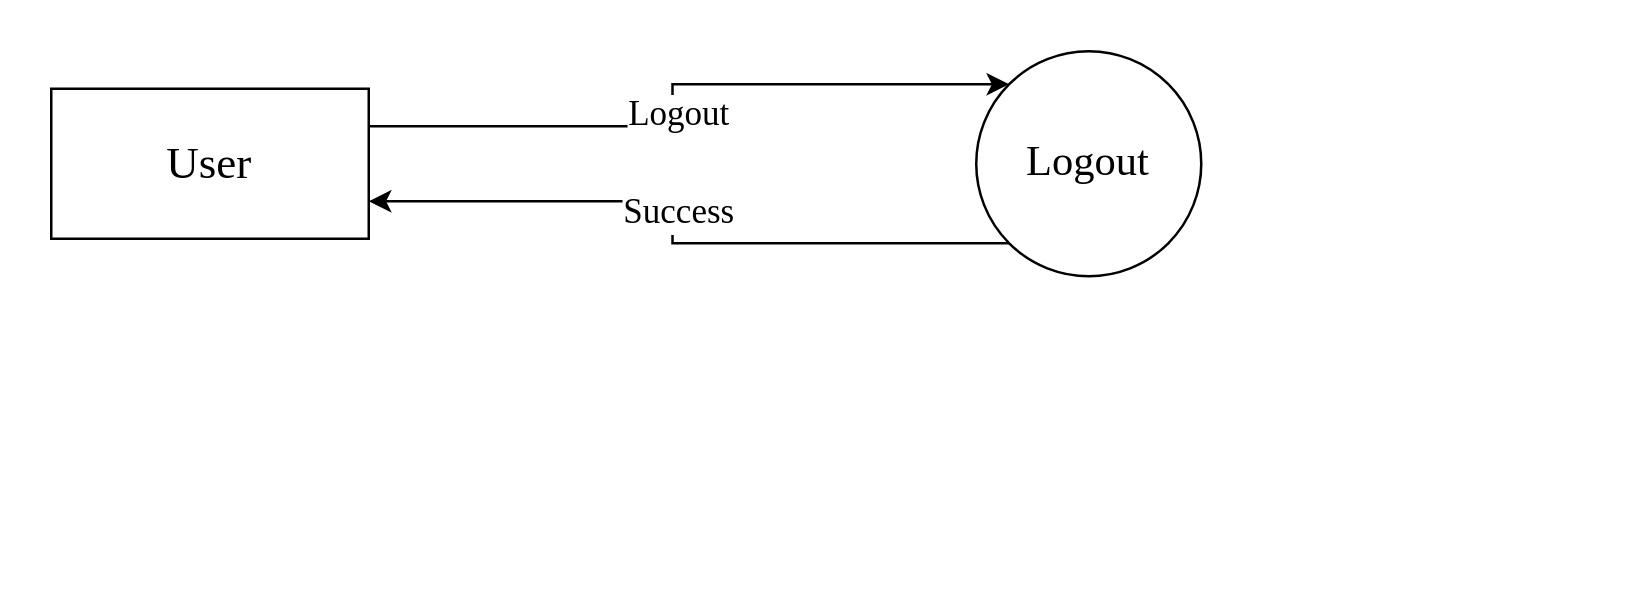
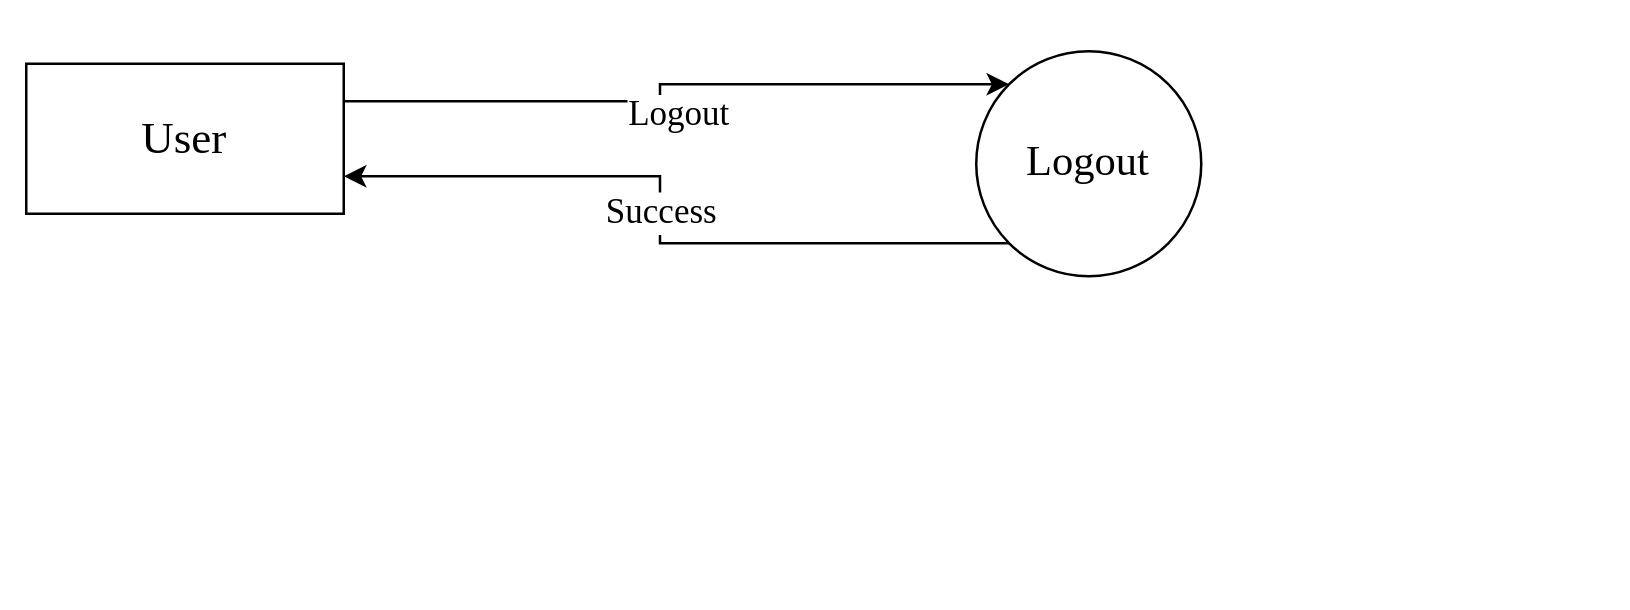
  <mxCell id="0" />
  <mxCell id="1" parent="0" />
  <mxCell id="2" value="" style="edgeStyle=orthogonalEdgeStyle;rounded=0;orthogonalLoop=1;jettySize=auto;html=1;fontFamily=Times New Roman;fontSize=16;entryX=0.25;entryY=1;entryDx=0;entryDy=0;exitX=1;exitY=0;exitDx=0;exitDy=0;" parent="1" edge="1"><mxGeometry relative="1" as="geometry"><mxPoint x="570" y="75" as="targetPoint" /></mxGeometry></mxCell>
- <mxCell id="3" value="&lt;span style=&quot;font-size: 18px&quot;&gt;User&lt;/span&gt;" style="rounded=0;whiteSpace=wrap;html=1;fontFamily=Times New Roman;" parent="1" vertex="1"><mxGeometry x="20" y="35" width="127" height="60" as="geometry" /></mxCell>
+ <mxCell id="3" value="&lt;span style=&quot;font-size: 18px&quot;&gt;User&lt;/span&gt;" style="rounded=0;whiteSpace=wrap;html=1;fontFamily=Times New Roman;" parent="1" vertex="1"><mxGeometry x="10" y="25" width="127" height="60" as="geometry" /></mxCell>
  <mxCell id="4" style="edgeStyle=orthogonalEdgeStyle;rounded=0;orthogonalLoop=1;jettySize=auto;html=1;exitX=0.75;exitY=1;exitDx=0;exitDy=0;entryX=1;entryY=1;entryDx=0;entryDy=0;fontFamily=Times New Roman;fontSize=16;" parent="1" edge="1"><mxGeometry relative="1" as="geometry"><Array as="points"><mxPoint x="630" y="222" /></Array><mxPoint x="630" y="75" as="sourcePoint" /></mxGeometry></mxCell>
  <mxCell id="5" style="rounded=0;orthogonalLoop=1;jettySize=auto;html=1;exitX=0;exitY=1;exitDx=0;exitDy=0;entryX=1;entryY=0.75;entryDx=0;entryDy=0;fontSize=17;startArrow=none;startFill=0;endArrow=classic;endFill=1;edgeStyle=orthogonalEdgeStyle;fontFamily=Times New Roman;" parent="1" source="7" target="3" edge="1"><mxGeometry relative="1" as="geometry"><mxPoint x="227" y="70" as="targetPoint" /></mxGeometry></mxCell>
  <mxCell id="6" value="Success" style="edgeLabel;html=1;align=center;verticalAlign=middle;resizable=0;points=[];fontSize=14;fontFamily=Times New Roman;" parent="5" connectable="0" vertex="1"><mxGeometry x="-0.282" y="-2" relative="1" as="geometry"><mxPoint x="-35" y="-10" as="offset" /></mxGeometry></mxCell>
  <mxCell id="7" value="&lt;p&gt;&lt;span style=&quot;line-height: 1.1&quot;&gt;&lt;font style=&quot;font-size: 17px&quot;&gt;Logout&lt;/font&gt;&lt;/span&gt;&lt;/p&gt;" style="ellipse;whiteSpace=wrap;html=1;aspect=fixed;shadow=0;sketch=0;rotation=0;fontFamily=Times New Roman;" parent="1" vertex="1"><mxGeometry x="390" y="20" width="90" height="90" as="geometry" /></mxCell>
  <mxCell id="8" style="rounded=0;orthogonalLoop=1;jettySize=auto;html=1;entryX=0;entryY=0;entryDx=0;entryDy=0;fontSize=17;startArrow=none;startFill=0;endArrow=classic;endFill=1;exitX=1;exitY=0.25;exitDx=0;exitDy=0;edgeStyle=orthogonalEdgeStyle;fontFamily=Times New Roman;" parent="1" source="3" target="7" edge="1"><mxGeometry relative="1" as="geometry"><mxPoint x="160" y="27" as="sourcePoint" /></mxGeometry></mxCell>
  <mxCell id="9" value="Logout" style="edgeLabel;html=1;align=center;verticalAlign=middle;resizable=0;points=[];fontSize=14;fontFamily=Times New Roman;" parent="8" connectable="0" vertex="1"><mxGeometry x="0.368" relative="1" as="geometry"><mxPoint x="-47" y="12" as="offset" /></mxGeometry></mxCell>
